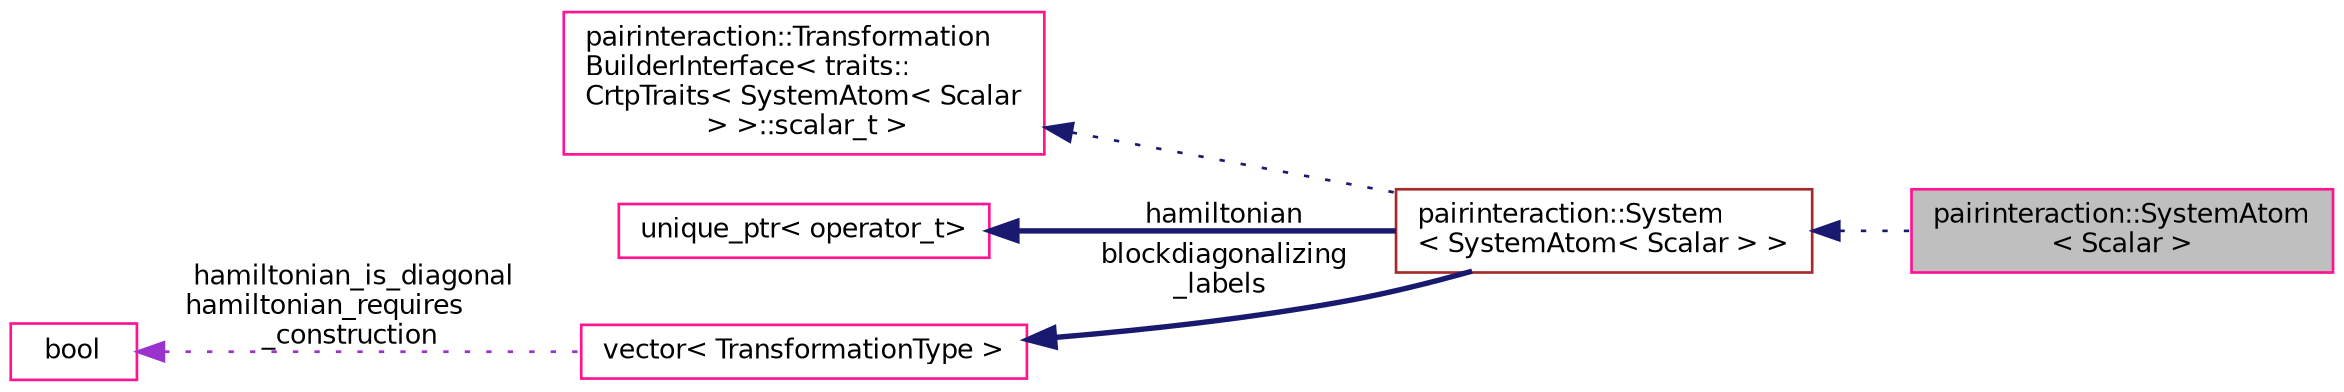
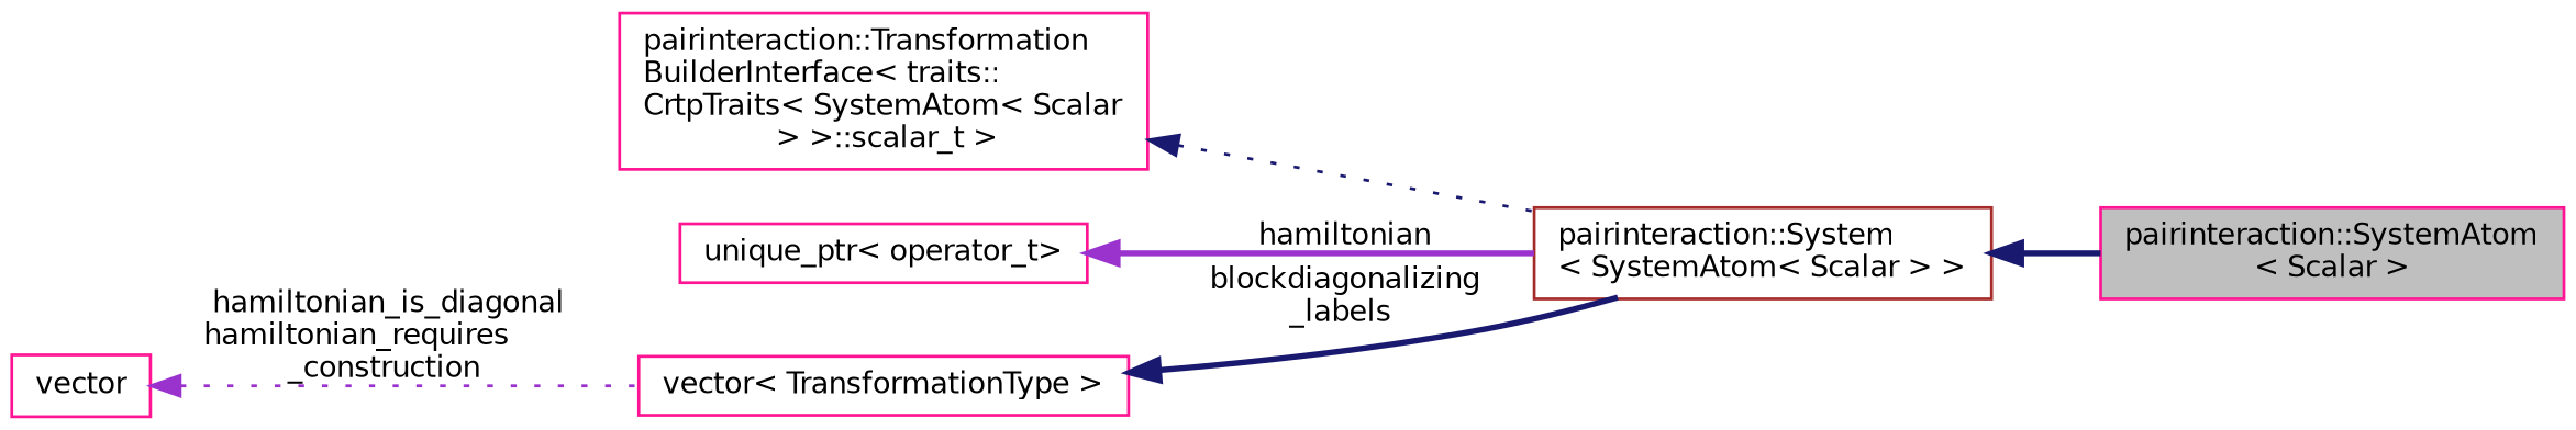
  digraph {
    rankdir=LR
    node [color=deeppink fontname=Helvetica fontsize=10 shape=record]
    edge [color=midnightblue dir=back fontname=Helvetica fontsize=10 labelfontname=Helvetica labelfontsize=10 style=bold]
    n1 [fillcolor=grey75 fontcolor=black height=0.2 label="pairinteraction::SystemAtom\l\< Scalar \>" style=filled width=0.4]
    n2 [color=brown height=0.2 label="pairinteraction::System\l\< SystemAtom\< Scalar \> \>" width=0.4]
    n3 [height=0.2 label="pairinteraction::Transformation\lBuilderInterface\< traits::\lCrtpTraits\< SystemAtom\< Scalar\l \> \>::scalar_t \>" width=0.4]
    n4 [height=0.2 label="unique_ptr\< operator_t\>" width=0.4]
-   n5 [height=0.2 label=bool width=0.4]
+   n5 [height=0.2 label=vector width=0.4]
    n6 [height=0.2 label="vector\< TransformationType \>" width=0.4]
-   n2 -> n1 [style=dotted]
+   n2 -> n1
    n3 -> n2 [style=dotted]
-   n4 -> n2 [label=" hamiltonian"]
+   n4 -> n2 [color=darkorchid3 label=" hamiltonian"]
    n5 -> n6 [color=darkorchid3 label=" hamiltonian_is_diagonal\nhamiltonian_requires\l_construction" style=dotted]
    n6 -> n2 [label=" blockdiagonalizing\l_labels"]
  }
